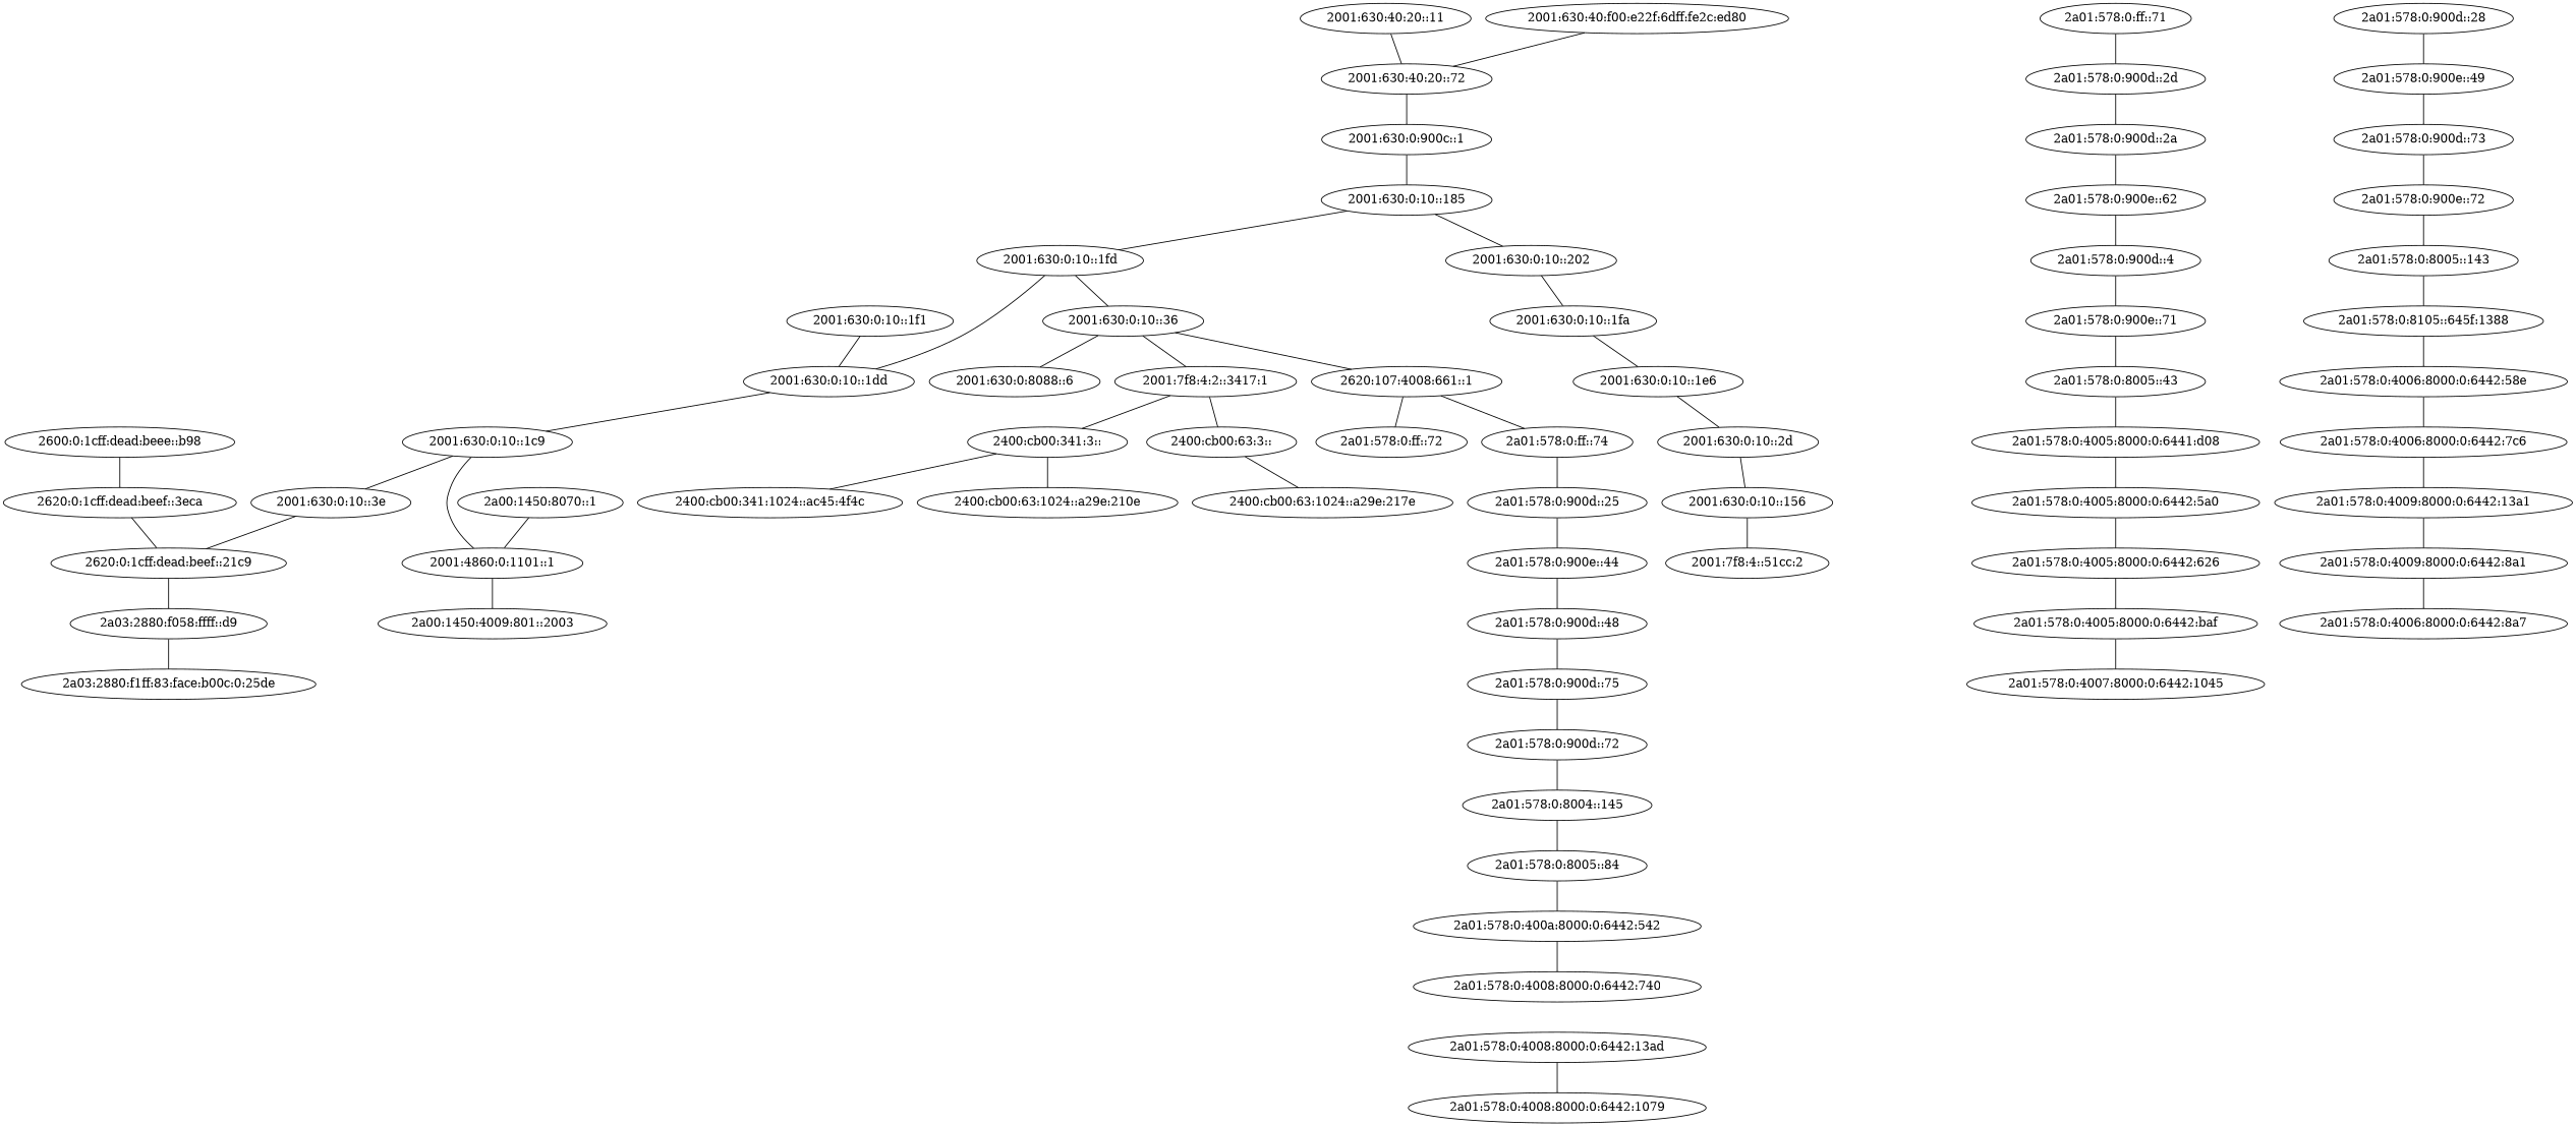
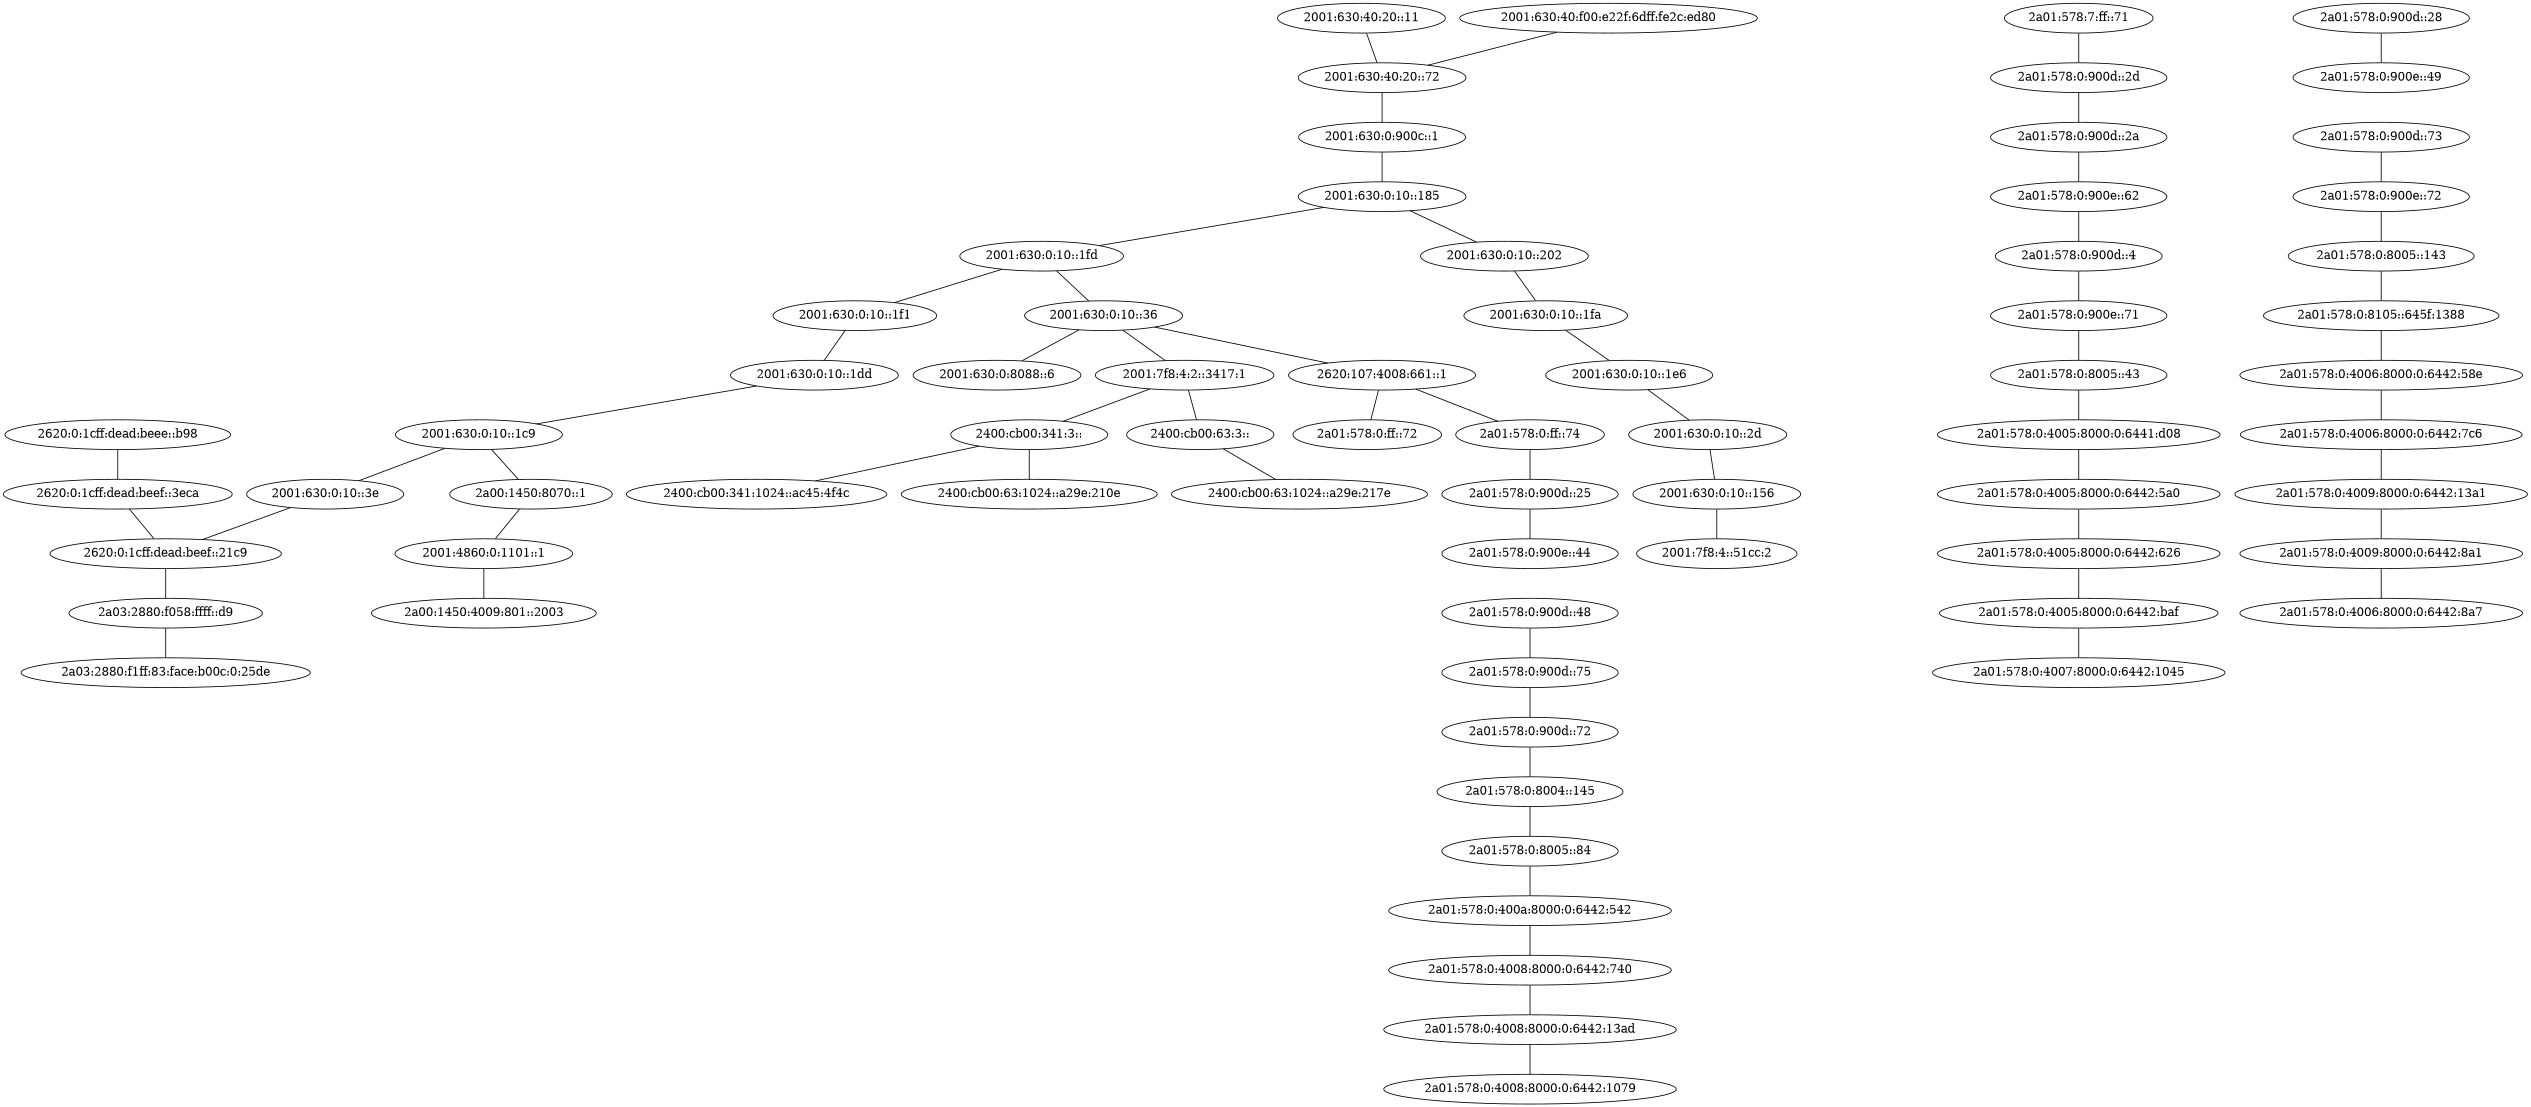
  graph {
    "2001:4860:0:1101::1"
    "2a00:1450:4009:801::2003"
    "2001:630:0:10::156"
    "2001:7f8:4::51cc:2"
    "2001:630:0:10::185"
    "2001:630:0:10::1fd"
    "2001:630:0:10::202"
    "2001:630:0:10::1f1"
    "2001:630:0:10::36"
    "2001:630:0:10::1fa"
    "2001:630:0:10::1dd"
    "2001:630:0:8088::6"
    "2001:7f8:4:2::3417:1"
    "2620:107:4008:661::1"
    "2001:630:0:10::1e6"
    "2001:630:0:10::1c9"
    "2001:630:0:10::3e"
    "2a00:1450:8070::1"
    "2620:0:1cff:dead:beef::21c9"
-   "2620:0:1cff:dead:beee::b98" [label="2600:0:1cff:dead:beee::b98"]
+   "2620:0:1cff:dead:beee::b98"
    "2620:0:1cff:dead:beef::3eca"
    "2001:630:0:10::2d"
    "2400:cb00:341:3::"
    "2400:cb00:63:3::"
    "2a01:578:0:ff::72"
    "2a01:578:0:ff::74"
    "2400:cb00:341:1024::ac45:4f4c"
    "2400:cb00:63:1024::a29e:210e"
    "2400:cb00:63:1024::a29e:217e"
-   "2a01:578:0:ff::71"
+   "2a01:578:0:ff::71" [label="2a01:578:7:ff::71"]
    "2a01:578:0:900d::2d"
    "2a01:578:0:900d::25"
    "2001:630:0:900c::1"
    "2001:630:40:20::11"
    "2001:630:40:20::72"
    "2001:630:40:f00:e22f:6dff:fe2c:ed80"
    "2a03:2880:f058:ffff::d9"
    "2a03:2880:f1ff:83:face:b00c:0:25de"
    "2a01:578:0:900d::2a"
    "2a01:578:0:900e::44"
    "2a01:578:0:4005:8000:0:6441:d08"
    "2a01:578:0:4005:8000:0:6442:5a0"
    "2a01:578:0:4005:8000:0:6442:626"
    "2a01:578:0:4005:8000:0:6442:baf"
    "2a01:578:0:4007:8000:0:6442:1045"
    "2a01:578:0:4006:8000:0:6442:58e"
    "2a01:578:0:4006:8000:0:6442:7c6"
    "2a01:578:0:4009:8000:0:6442:13a1"
    "2a01:578:0:4009:8000:0:6442:8a1"
    "2a01:578:0:4006:8000:0:6442:8a7"
    "2a01:578:0:4008:8000:0:6442:13ad"
    "2a01:578:0:4008:8000:0:6442:1079"
    "2a01:578:0:4008:8000:0:6442:740"
    "2a01:578:0:400a:8000:0:6442:542"
    "2a01:578:0:8004::145"
    "2a01:578:0:8005::84"
    "2a01:578:0:8005::143"
    "2a01:578:0:8105::645f:1388"
    "2a01:578:0:8005::43"
    "2a01:578:0:900d::28"
    "2a01:578:0:900e::49"
    "2a01:578:0:900d::48"
    "2a01:578:0:900d::73"
    "2a01:578:0:900d::75"
    "2a01:578:0:900e::72"
    "2a01:578:0:900e::62"
    "2a01:578:0:900d::4"
    "2a01:578:0:900e::71"
    "2a01:578:0:900d::72"
    "2001:4860:0:1101::1" -- "2a00:1450:4009:801::2003"
    "2001:630:0:10::156" -- "2001:7f8:4::51cc:2"
    "2001:630:0:10::185" -- "2001:630:0:10::1fd"
    "2001:630:0:10::185" -- "2001:630:0:10::202"
-   "2001:630:0:10::1fd" -- "2001:630:0:10::1dd"
+   "2001:630:0:10::1fd" -- "2001:630:0:10::1f1"
    "2001:630:0:10::1fd" -- "2001:630:0:10::36"
    "2001:630:0:10::202" -- "2001:630:0:10::1fa"
    "2001:630:0:10::1f1" -- "2001:630:0:10::1dd"
    "2001:630:0:10::36" -- "2001:630:0:8088::6"
    "2001:630:0:10::36" -- "2001:7f8:4:2::3417:1"
    "2001:630:0:10::36" -- "2620:107:4008:661::1"
    "2001:630:0:10::1fa" -- "2001:630:0:10::1e6"
    "2001:630:0:10::1dd" -- "2001:630:0:10::1c9"
    "2001:7f8:4:2::3417:1" -- "2400:cb00:341:3::"
    "2001:7f8:4:2::3417:1" -- "2400:cb00:63:3::"
    "2620:107:4008:661::1" -- "2a01:578:0:ff::72"
    "2620:107:4008:661::1" -- "2a01:578:0:ff::74"
    "2001:630:0:10::1e6" -- "2001:630:0:10::2d"
    "2001:630:0:10::1c9" -- "2001:630:0:10::3e"
-   "2001:630:0:10::1c9" -- "2001:4860:0:1101::1"
+   "2001:630:0:10::1c9" -- "2a00:1450:8070::1"
    "2001:630:0:10::3e" -- "2620:0:1cff:dead:beef::21c9"
    "2a00:1450:8070::1" -- "2001:4860:0:1101::1"
    "2620:0:1cff:dead:beef::21c9" -- "2a03:2880:f058:ffff::d9"
    "2620:0:1cff:dead:beee::b98" -- "2620:0:1cff:dead:beef::3eca"
    "2620:0:1cff:dead:beef::3eca" -- "2620:0:1cff:dead:beef::21c9"
    "2001:630:0:10::2d" -- "2001:630:0:10::156"
    "2400:cb00:341:3::" -- "2400:cb00:341:1024::ac45:4f4c"
    "2400:cb00:341:3::" -- "2400:cb00:63:1024::a29e:210e"
    "2400:cb00:63:3::" -- "2400:cb00:63:1024::a29e:217e"
    "2a01:578:0:ff::74" -- "2a01:578:0:900d::25"
    "2a01:578:0:ff::71" -- "2a01:578:0:900d::2d"
    "2a01:578:0:900d::2d" -- "2a01:578:0:900d::2a"
    "2a01:578:0:900d::25" -- "2a01:578:0:900e::44"
    "2001:630:0:900c::1" -- "2001:630:0:10::185"
    "2001:630:40:20::11" -- "2001:630:40:20::72"
    "2001:630:40:20::72" -- "2001:630:0:900c::1"
    "2001:630:40:f00:e22f:6dff:fe2c:ed80" -- "2001:630:40:20::72"
    "2a03:2880:f058:ffff::d9" -- "2a03:2880:f1ff:83:face:b00c:0:25de"
    "2a01:578:0:900d::2a" -- "2a01:578:0:900e::62"
-   "2a01:578:0:900e::44" -- "2a01:578:0:900d::48"
    "2a01:578:0:4005:8000:0:6441:d08" -- "2a01:578:0:4005:8000:0:6442:5a0"
    "2a01:578:0:4005:8000:0:6442:5a0" -- "2a01:578:0:4005:8000:0:6442:626"
    "2a01:578:0:4005:8000:0:6442:626" -- "2a01:578:0:4005:8000:0:6442:baf"
    "2a01:578:0:4005:8000:0:6442:baf" -- "2a01:578:0:4007:8000:0:6442:1045"
    "2a01:578:0:4006:8000:0:6442:58e" -- "2a01:578:0:4006:8000:0:6442:7c6"
    "2a01:578:0:4006:8000:0:6442:7c6" -- "2a01:578:0:4009:8000:0:6442:13a1"
    "2a01:578:0:4009:8000:0:6442:13a1" -- "2a01:578:0:4009:8000:0:6442:8a1"
    "2a01:578:0:4009:8000:0:6442:8a1" -- "2a01:578:0:4006:8000:0:6442:8a7"
    "2a01:578:0:4008:8000:0:6442:13ad" -- "2a01:578:0:4008:8000:0:6442:1079"
+   "2a01:578:0:4008:8000:0:6442:740" -- "2a01:578:0:4008:8000:0:6442:13ad"
    "2a01:578:0:400a:8000:0:6442:542" -- "2a01:578:0:4008:8000:0:6442:740"
    "2a01:578:0:8004::145" -- "2a01:578:0:8005::84"
    "2a01:578:0:8005::84" -- "2a01:578:0:400a:8000:0:6442:542"
    "2a01:578:0:8005::143" -- "2a01:578:0:8105::645f:1388"
    "2a01:578:0:8105::645f:1388" -- "2a01:578:0:4006:8000:0:6442:58e"
    "2a01:578:0:8005::43" -- "2a01:578:0:4005:8000:0:6441:d08"
    "2a01:578:0:900d::28" -- "2a01:578:0:900e::49"
-   "2a01:578:0:900e::49" -- "2a01:578:0:900d::73"
    "2a01:578:0:900d::48" -- "2a01:578:0:900d::75"
    "2a01:578:0:900d::73" -- "2a01:578:0:900e::72"
    "2a01:578:0:900d::75" -- "2a01:578:0:900d::72"
    "2a01:578:0:900e::72" -- "2a01:578:0:8005::143"
    "2a01:578:0:900e::62" -- "2a01:578:0:900d::4"
    "2a01:578:0:900d::4" -- "2a01:578:0:900e::71"
    "2a01:578:0:900e::71" -- "2a01:578:0:8005::43"
    "2a01:578:0:900d::72" -- "2a01:578:0:8004::145"
  }
